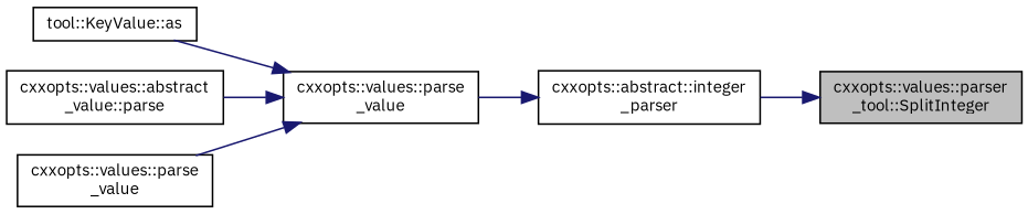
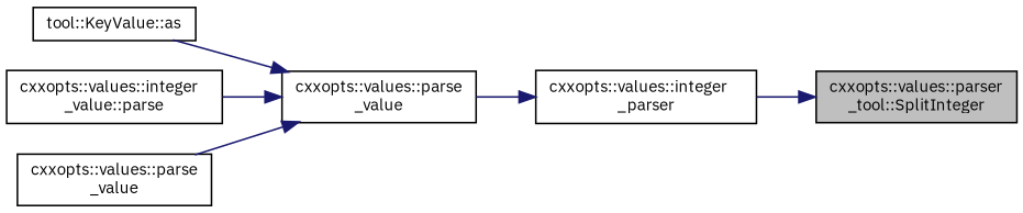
  digraph {
    fontname="IBM Plex Sans"
    rankdir=RL
    node [color=black fillcolor=white fontname="IBM Plex Sans" fontsize=10 shape=record style=filled]
    edge [color=midnightblue dir=back fontname="IBM Plex Sans" fontsize=10 labelfontname=Helvetica labelfontsize=10 style=solid]
    n1 [fillcolor=grey75 fontcolor=black height=0.2 label="cxxopts::values::parser\l_tool::SplitInteger" width=0.4]
-   n2 [height=0.2 label="cxxopts::abstract::integer\l_parser" width=0.4]
+   n2 [height=0.2 label="cxxopts::values::integer\l_parser" width=0.4]
    n3 [height=0.2 label="cxxopts::values::parse\l_value" width=0.4]
    n4 [height=0.2 label="tool::KeyValue::as" width=0.4]
-   n5 [height=0.2 label="cxxopts::values::abstract\l_value::parse" width=0.4]
+   n5 [height=0.2 label="cxxopts::values::integer\l_value::parse" width=0.4]
    n6 [height=0.2 label="cxxopts::values::parse\l_value" width=0.4]
    n1 -> n2
    n2 -> n3
    n3 -> n4
    n3 -> n5
    n3 -> n6
  }
